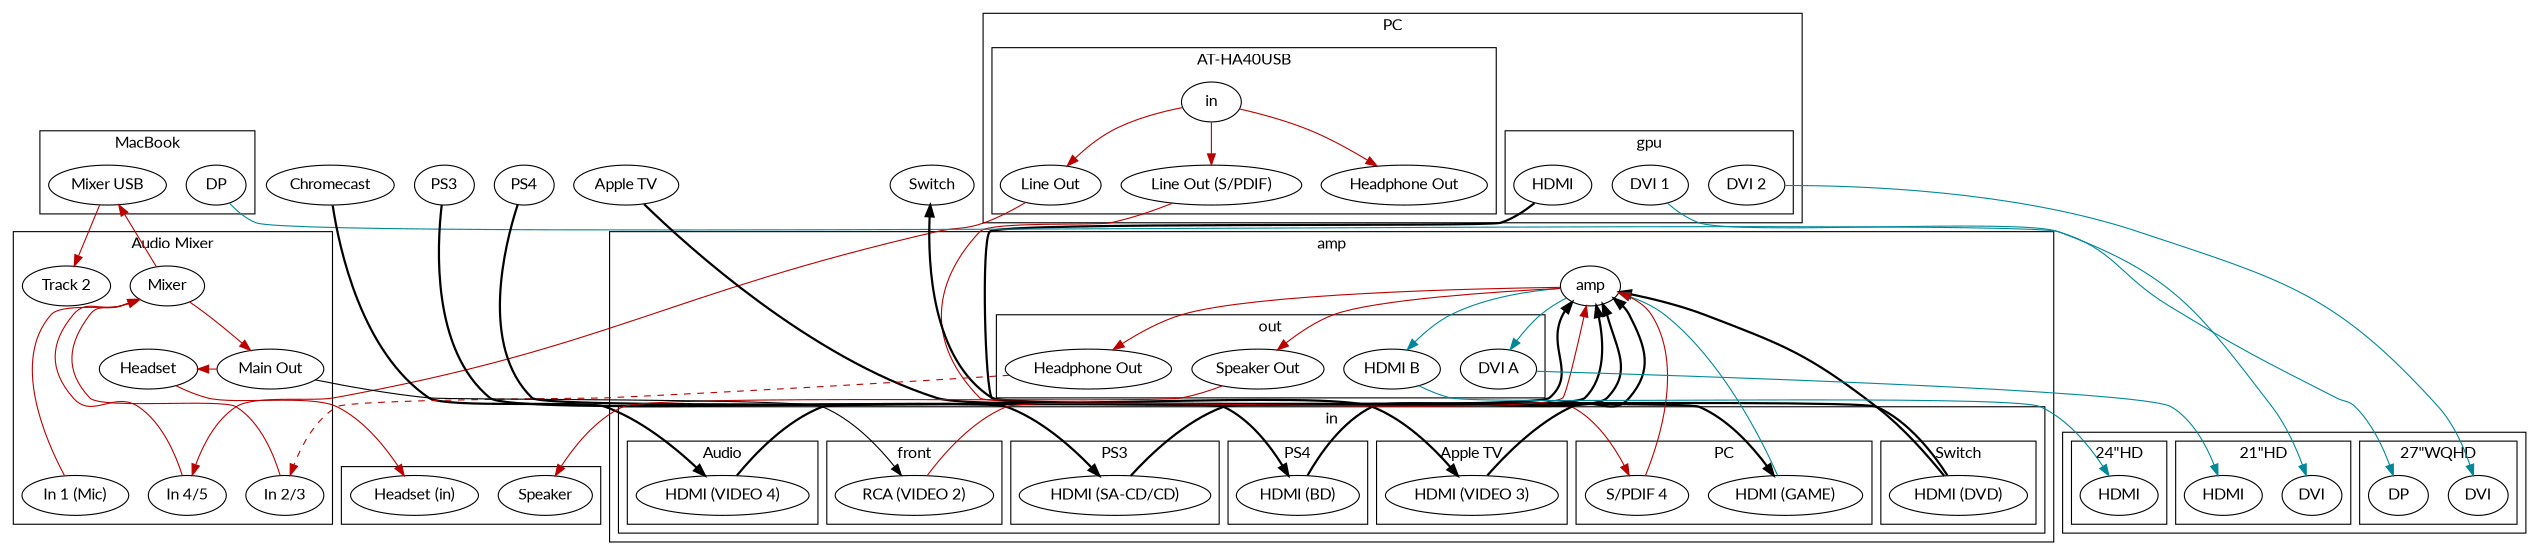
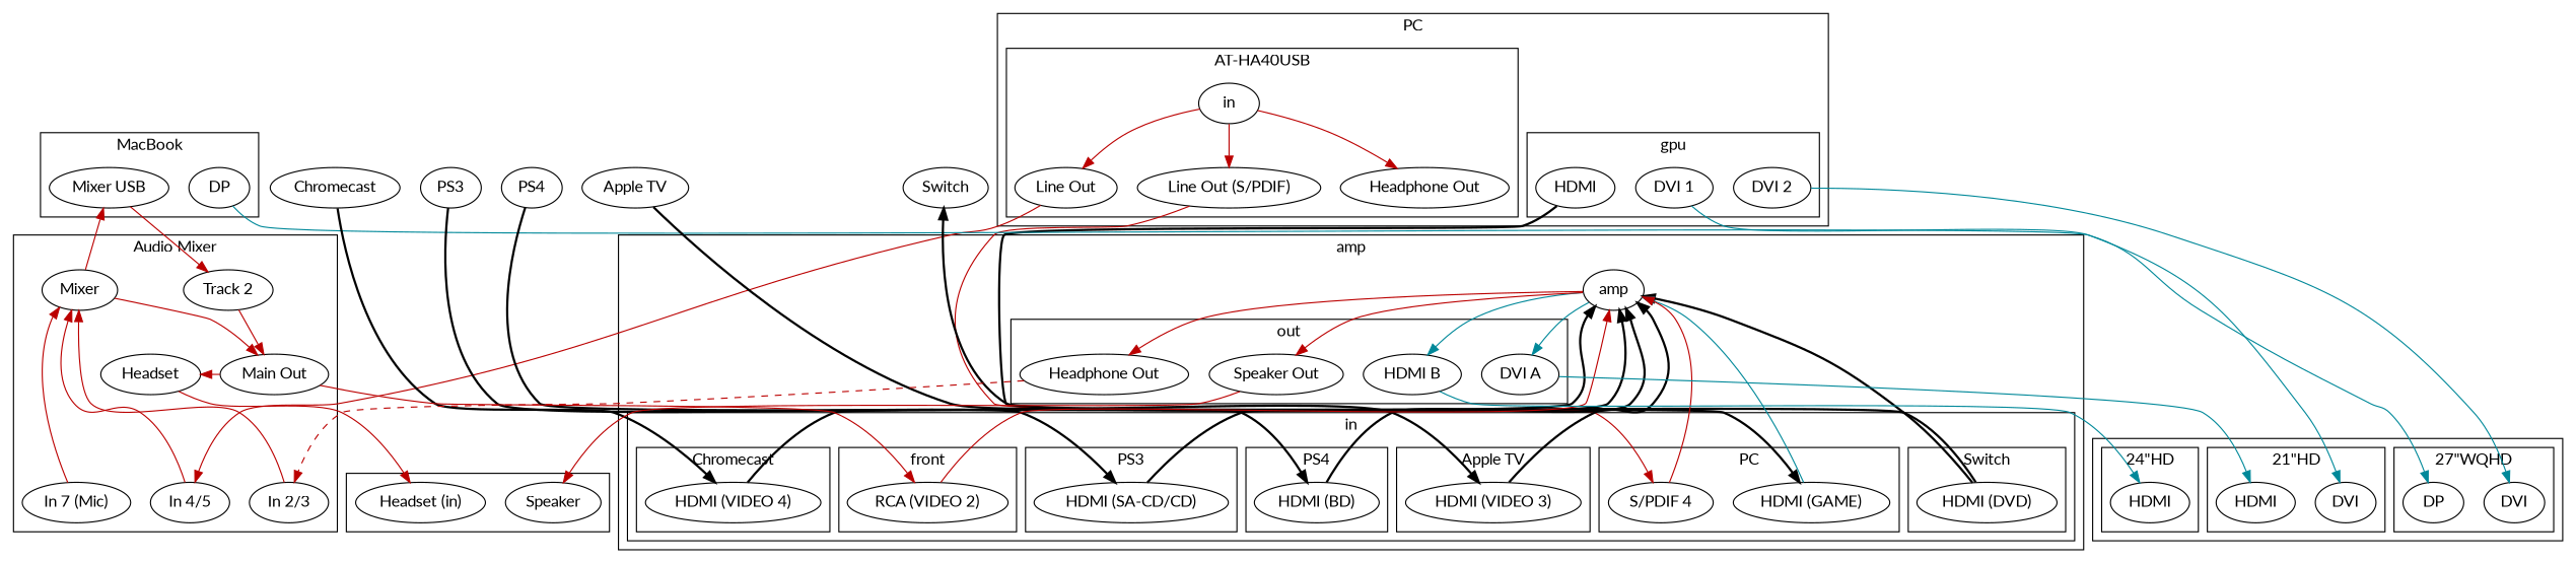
  digraph {
    fontname=Lato
    newrank=true
    node [fontname=Lato]
    edge [color="#bb0000"]
    n1 [label=HDMI]
    n2 [label="DVI 1"]
    n3 [label="DVI 2"]
    n4 [label="Line Out (S/PDIF)"]
    n5 [label="Line Out"]
    n6 [label="Headphone Out"]
    n7 [label=DP]
    n8 [label="Mixer USB"]
    n9 [label=Switch]
    n10 [label=PS4]
    n11 [label=PS3]
    n12 [label=Chromecast]
    n13 [label="Apple TV"]
    amp
    n15 [label=Mixer]
    n16 [label="Track 2"]
    n17 [label="HDMI (BD)"]
    n18 [label="HDMI (DVD)"]
    n19 [label="HDMI (GAME)"]
    n20 [label="S/PDIF 4"]
    n21 [label="HDMI (VIDEO 4)"]
    n22 [label="HDMI (VIDEO 3)"]
    n23 [label="HDMI (SA-CD/CD)"]
    n24 [label="RCA (VIDEO 2)"]
-   n25 [label="In 1 (Mic)"]
+   n25 [label="In 7 (Mic)"]
    n26 [label="In 2/3"]
    n27 [label="In 4/5"]
    n28 [label=HDMI]
    n29 [label=DVI]
    n30 [label=DVI]
    n31 [label=DP]
    n32 [label=HDMI]
    n33 [label="Headset (in)"]
    n34 [label=Speaker]
    n35 [label="DVI A"]
    n36 [label="HDMI B"]
    n37 [label=in]
    n38 [label="Speaker Out"]
    n39 [label="Headphone Out"]
    n40 [label="Main Out"]
    n41 [label=Headset]
    subgraph sub_1 {
      rank=same
      n1
      n2
      n3
      n4
      n5
      n6
      n7
      n8
      n9
      n10
      n11
      n12
      n13
    }
    subgraph sub_2 {
      rank=same
      amp
      n15
      n16
    }
    subgraph sub_3 {
      rank=same
      n17
      n18
      n19
      n20
      n21
      n22
      n23
      n24
      n25
      n26
      n27
    }
    subgraph sub_4 {
      rank=same
      n28
      n29
      n30
      n31
      n32
      n33
      n34
    }
    subgraph sub_5 {
      n1
      n9
      n10
      n11
      n12
      n13
      amp
      n17
      n18
      n19
      n21
      n22
      n23
    }
    subgraph sub_6 {
      n2
      n3
      n7
      amp
      n19
      n28
      n29
      n30
      n31
      n32
      n35
      n36
    }
    subgraph sub_7 {
      n4
      n5
      n6
      n8
      amp
      n15
      n16
      n20
      n24
      n25
      n26
      n27
      n33
      n34
      n37
      n38
      n39
      n40
      n41
    }
    subgraph cluster_8 {
      label=PC
      subgraph cluster_9 {
        label=gpu
        n1
        n2
        n3
      }
      subgraph cluster_10 {
        label="AT-HA40USB"
        n4
        n5
        n6
        n37
      }
    }
    subgraph cluster_11 {
      label=MacBook
      n7
      n8
    }
    subgraph cluster_12 {
      label=amp
      amp
      subgraph cluster_13 {
        label=in
        subgraph cluster_14 {
          label=PS4
          n17
        }
        subgraph cluster_15 {
          label=Switch
          n18
        }
        subgraph cluster_16 {
          label=PC
          n19
          n20
        }
        subgraph cluster_17 {
-         label=Audio
+         label=Chromecast
          n21
        }
        subgraph cluster_18 {
          label="Apple TV"
          n22
        }
        subgraph cluster_19 {
          label=PS3
          n23
        }
        subgraph cluster_20 {
          label=front
          n24
        }
      }
      subgraph cluster_21 {
        label=out
        rank=same
        n35
        n36
        n38
        n39
      }
    }
    subgraph cluster_22 {
      label="Audio Mixer"
      subgraph sub_23 {
        label="Audio Mixer"
        rank=same
        n25
        n26
        n27
      }
      subgraph sub_24 {
        label="Audio Mixer"
        rank=same
        n15
        n16
      }
      subgraph sub_25 {
        label="Audio Mixer"
        rank=same
        n40
        n41
      }
    }
    subgraph cluster_26 {
      subgraph cluster_27 {
        label="21\"HD"
        n28
        n29
      }
      subgraph cluster_28 {
        label="27\"WQHD"
        n30
        n31
      }
      subgraph cluster_29 {
        label="24\"HD"
        n32
      }
    }
    subgraph cluster_30 {
      n33
      n34
    }
    n1 -> n19 [style=bold color=""]
    n2 -> n29 [color="#008899"]
    n3 -> n30 [color="#008899"]
    n4 -> n20
    n5 -> n27
    n7 -> n31 [color="#008899"]
    n8 -> n16
    n10 -> n17 [style=bold color=""]
    n11 -> n23 [style=bold color=""]
    n12 -> n21 [style=bold color=""]
    n13 -> n22 [style=bold color=""]
    amp -> n35 [color="#008899"]
    amp -> n36 [color="#008899"]
    amp -> n38
    amp -> n39
    n15 -> n8
    n15 -> n40
+   n16 -> n40
    n17 -> amp [style=bold color=""]
    n18 -> n9 [style=bold color=""]
    n18 -> amp [style=bold color=""]
    n19 -> amp [color="#008899"]
    n20 -> amp
    n21 -> amp [style=bold color=""]
    n22 -> amp [style=bold color=""]
    n23 -> amp [style=bold color=""]
    n24 -> amp
    n25 -> n15
    n26 -> n15
    n27 -> n15
    n35 -> n28 [color="#008899"]
    n36 -> n32 [color="#008899"]
    n37 -> n4
    n37 -> n5
    n37 -> n6
    n38 -> n34
    n39 -> n26 [style=dashed]
-   n40 -> n24 [color=black]
+   n40 -> n24
    n40 -> n41
    n41 -> n33
  }
